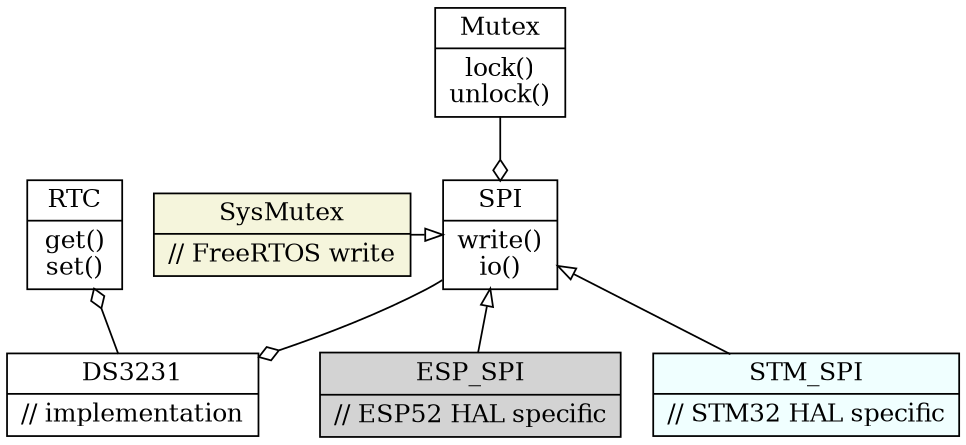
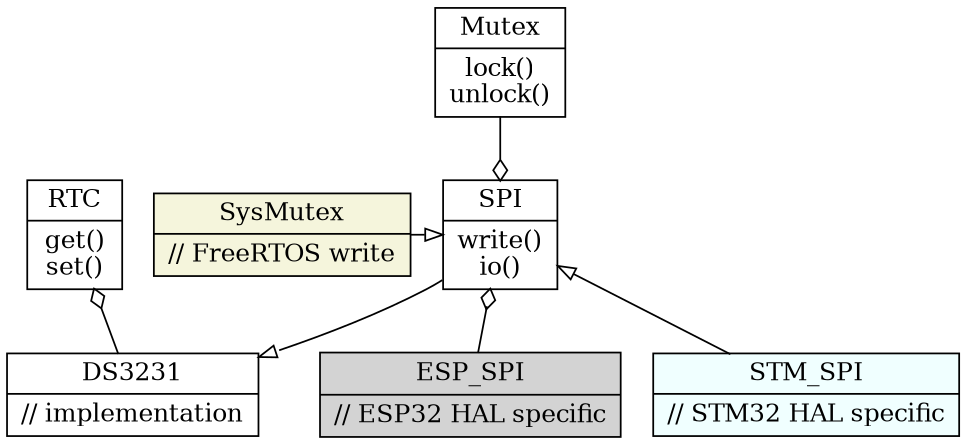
  digraph {
    node [shape=record]
    edge [arrowhead=ediamond]
    n1 [label="{SPI|write()\nio()}"]
    n2 [fillcolor=beige label="{SysMutex|// FreeRTOS write}" style=filled]
    n3 [label="{RTC|get()\nset()}"]
-   n4 [fillcolor=lightgrey label="{ESP_SPI|// ESP52 HAL specific}" style=filled]
+   n4 [fillcolor=lightgrey label="{ESP_SPI|// ESP32 HAL specific}" style=filled]
    n5 [fillcolor=azure label="{STM_SPI|// STM32 HAL specific}" style=filled]
    n6 [label="{DS3231|// implementation}"]
    n7 [label="{Mutex|lock()\nunlock()}"]
    subgraph sub_1 {
      rank=same
      n1
      n2
      n3
    }
    subgraph sub_2 {
      rank=same
      n4
      n5
      n6
    }
-   n1 -> n6
+   n1 -> n6 [arrowhead=empty]
    n2 -> n1 [arrowhead=empty]
-   n4 -> n1 [arrowhead=empty]
+   n4 -> n1
    n5 -> n1 [arrowhead=empty]
    n6 -> n3
    n7 -> n1
  }
